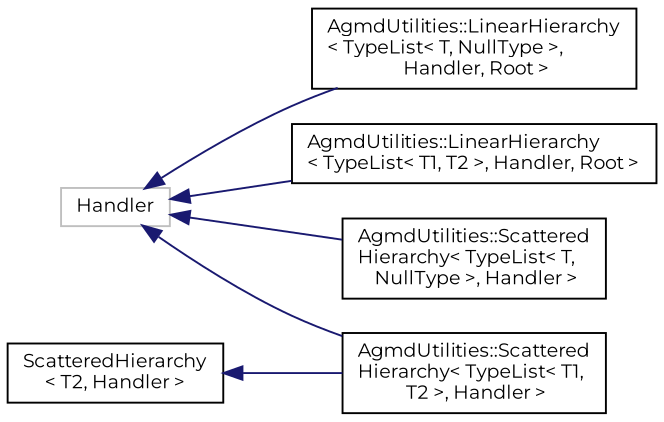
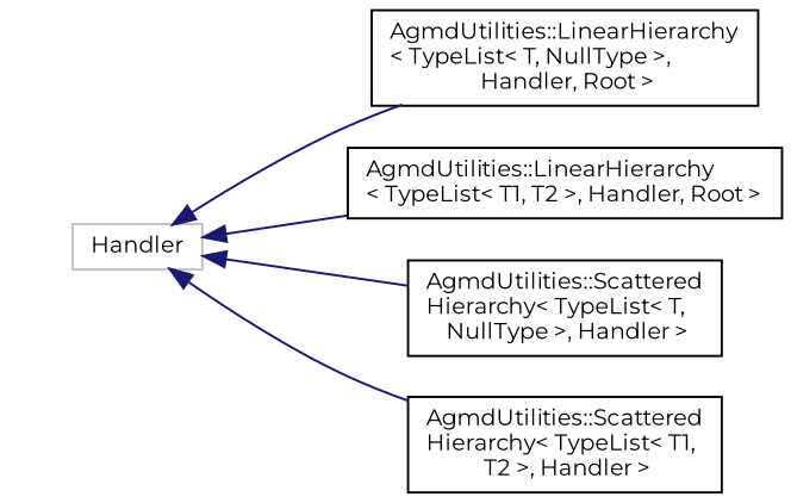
  digraph {
    rankdir=LR
    fontname=Montserrat
    node [color=black fillcolor=white fontname=Montserrat fontsize=10 shape=record style=filled]
    edge [color=midnightblue dir=back fontname=Montserrat fontsize=10 labelfontname=Helvetica labelfontsize=10 style=solid]
    n1 [color=grey75 height=0.2 label=Handler width=0.4]
    n2 [height=0.2 label="AgmdUtilities::LinearHierarchy\l\< TypeList\< T, NullType \>,\l Handler, Root \>" width=0.4]
    n3 [height=0.2 label="AgmdUtilities::LinearHierarchy\l\< TypeList\< T1, T2 \>, Handler, Root \>" width=0.4]
    n4 [height=0.2 label="AgmdUtilities::Scattered\lHierarchy\< TypeList\< T,\l NullType \>, Handler \>" width=0.4]
    n5 [height=0.2 label="AgmdUtilities::Scattered\lHierarchy\< TypeList\< T1,\l T2 \>, Handler \>" width=0.4]
-   n6 [height=0.2 label="ScatteredHierarchy\l\< T2, Handler \>" width=0.4]
    n1 -> n2
    n1 -> n3
    n1 -> n4
    n1 -> n5
-   n6 -> n5
  }
